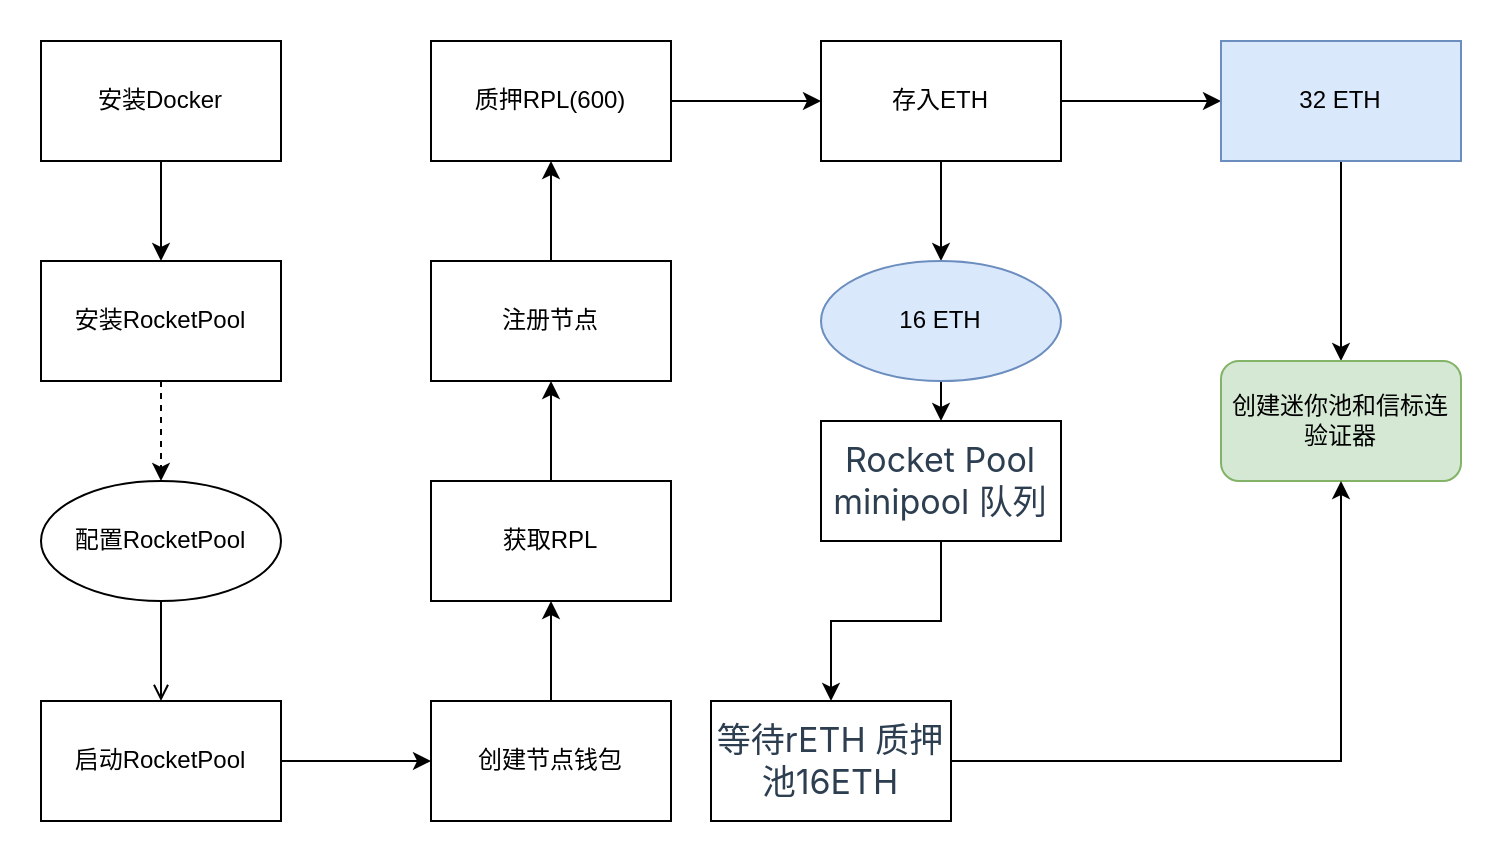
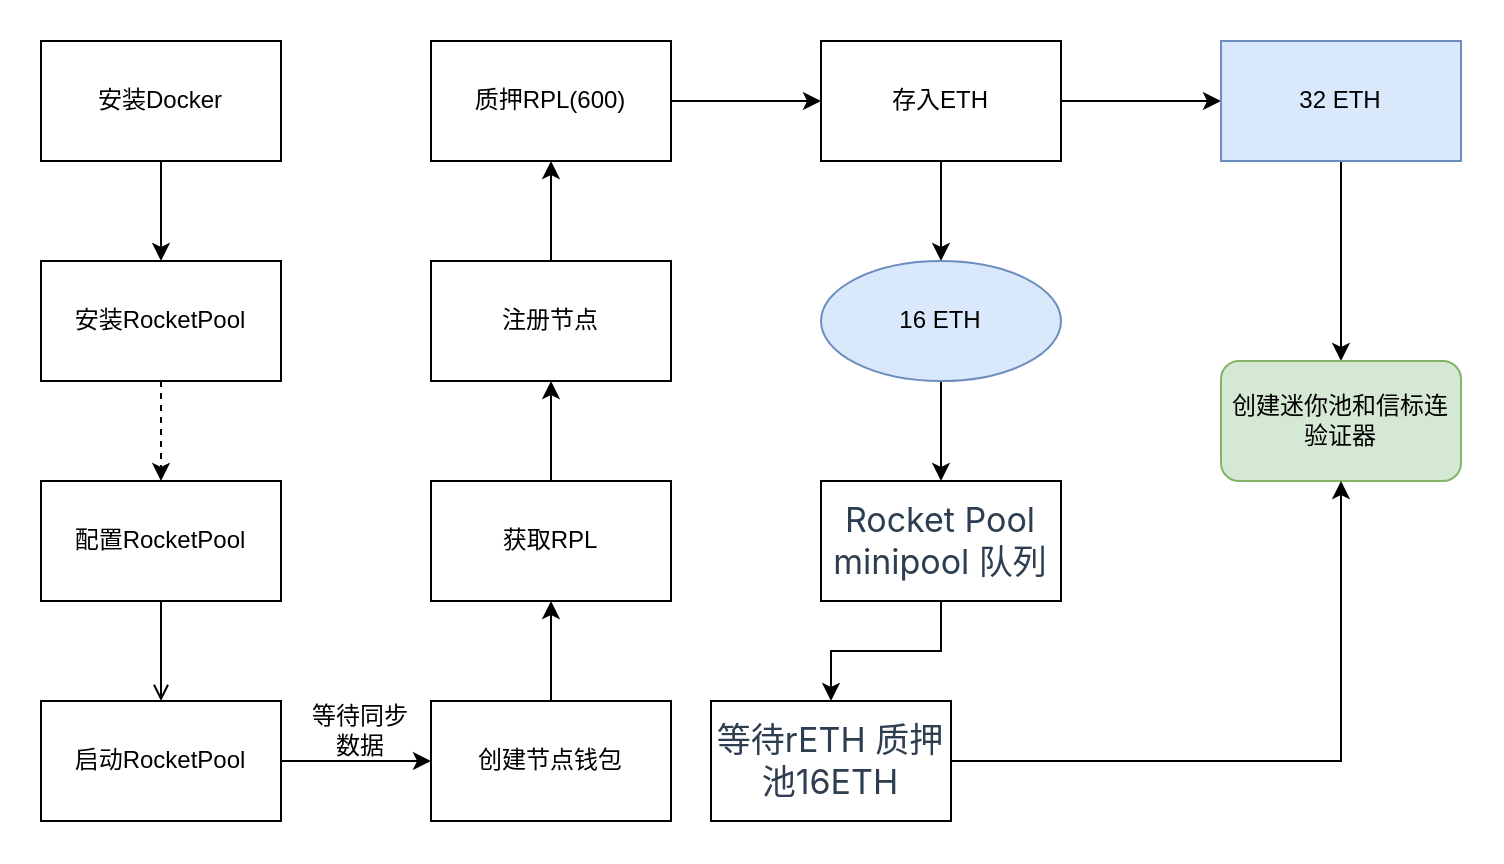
  <mxCell id="0" />
  <mxCell id="1" parent="0" />
  <mxCell id="2" style="edgeStyle=orthogonalEdgeStyle;rounded=0;orthogonalLoop=1;jettySize=auto;html=1;exitX=0.5;exitY=1;exitDx=0;exitDy=0;entryX=0.5;entryY=0;entryDx=0;entryDy=0;" edge="1" parent="1" source="3" target="5"><mxGeometry relative="1" as="geometry"><mxPoint x="80" y="110" as="targetPoint" /></mxGeometry></mxCell>
  <mxCell id="3" value="安装Docker" style="rounded=0;whiteSpace=wrap;html=1;" vertex="1" parent="1"><mxGeometry x="20" y="20" width="120" height="60" as="geometry" /></mxCell>
  <mxCell id="4" style="edgeStyle=orthogonalEdgeStyle;rounded=0;orthogonalLoop=1;jettySize=auto;html=1;exitX=0.5;exitY=1;exitDx=0;exitDy=0;dashed=1;" edge="1" parent="1" source="5" target="7"><mxGeometry relative="1" as="geometry" /></mxCell>
  <mxCell id="5" value="安装RocketPool" style="rounded=0;whiteSpace=wrap;html=1;" vertex="1" parent="1"><mxGeometry x="20" y="130" width="120" height="60" as="geometry" /></mxCell>
  <mxCell id="6" style="edgeStyle=orthogonalEdgeStyle;rounded=0;orthogonalLoop=1;jettySize=auto;html=1;exitX=0.5;exitY=1;exitDx=0;exitDy=0;endArrow=open;" edge="1" parent="1" source="7" target="9"><mxGeometry relative="1" as="geometry" /></mxCell>
- <mxCell id="7" value="配置RocketPool" style="ellipse;whiteSpace=wrap;html=1;" vertex="1" parent="1"><mxGeometry x="20" y="240" width="120" height="60" as="geometry" /></mxCell>
+ <mxCell id="7" value="配置RocketPool" style="rounded=0;whiteSpace=wrap;html=1;" vertex="1" parent="1"><mxGeometry x="20" y="240" width="120" height="60" as="geometry" /></mxCell>
  <mxCell id="8" style="edgeStyle=orthogonalEdgeStyle;rounded=0;orthogonalLoop=1;jettySize=auto;html=1;exitX=1;exitY=0.5;exitDx=0;exitDy=0;entryX=0;entryY=0.5;entryDx=0;entryDy=0;" edge="1" parent="1" source="9" target="11"><mxGeometry relative="1" as="geometry" /></mxCell>
  <mxCell id="9" value="启动RocketPool" style="rounded=0;whiteSpace=wrap;html=1;" vertex="1" parent="1"><mxGeometry x="20" y="350" width="120" height="60" as="geometry" /></mxCell>
  <mxCell id="10" style="edgeStyle=orthogonalEdgeStyle;rounded=0;orthogonalLoop=1;jettySize=auto;html=1;exitX=0.5;exitY=0;exitDx=0;exitDy=0;entryX=0.5;entryY=1;entryDx=0;entryDy=0;" edge="1" parent="1" source="11" target="13"><mxGeometry relative="1" as="geometry" /></mxCell>
  <mxCell id="11" value="创建节点钱包" style="rounded=0;whiteSpace=wrap;html=1;" vertex="1" parent="1"><mxGeometry x="215" y="350" width="120" height="60" as="geometry" /></mxCell>
  <mxCell id="12" style="edgeStyle=orthogonalEdgeStyle;rounded=0;orthogonalLoop=1;jettySize=auto;html=1;exitX=0.5;exitY=0;exitDx=0;exitDy=0;entryX=0.5;entryY=1;entryDx=0;entryDy=0;" edge="1" parent="1" source="13" target="21"><mxGeometry relative="1" as="geometry" /></mxCell>
  <mxCell id="13" value="获取RPL" style="rounded=0;whiteSpace=wrap;html=1;" vertex="1" parent="1"><mxGeometry x="215" y="240" width="120" height="60" as="geometry" /></mxCell>
  <mxCell id="14" style="edgeStyle=orthogonalEdgeStyle;rounded=0;orthogonalLoop=1;jettySize=auto;html=1;exitX=1;exitY=0.5;exitDx=0;exitDy=0;entryX=0;entryY=0.5;entryDx=0;entryDy=0;" edge="1" parent="1" source="15" target="19"><mxGeometry relative="1" as="geometry" /></mxCell>
  <mxCell id="15" value="质押RPL(600)" style="rounded=0;whiteSpace=wrap;html=1;" vertex="1" parent="1"><mxGeometry x="215" y="20" width="120" height="60" as="geometry" /></mxCell>
+ <mxCell id="16" value="等待同步数据" style="text;html=1;strokeColor=none;fillColor=none;align=center;verticalAlign=middle;whiteSpace=wrap;rounded=0;" vertex="1" parent="1"><mxGeometry x="150" y="350" width="60" height="30" as="geometry" /></mxCell>
  <mxCell id="17" style="edgeStyle=orthogonalEdgeStyle;rounded=0;orthogonalLoop=1;jettySize=auto;html=1;exitX=0.5;exitY=1;exitDx=0;exitDy=0;entryX=0.5;entryY=0;entryDx=0;entryDy=0;" edge="1" parent="1" source="19" target="23"><mxGeometry relative="1" as="geometry" /></mxCell>
  <mxCell id="18" style="edgeStyle=orthogonalEdgeStyle;rounded=0;orthogonalLoop=1;jettySize=auto;html=1;exitX=1;exitY=0.5;exitDx=0;exitDy=0;" edge="1" parent="1" source="19" target="25"><mxGeometry relative="1" as="geometry" /></mxCell>
  <mxCell id="19" value="存入ETH" style="rounded=0;whiteSpace=wrap;html=1;" vertex="1" parent="1"><mxGeometry x="410" y="20" width="120" height="60" as="geometry" /></mxCell>
  <mxCell id="20" style="edgeStyle=orthogonalEdgeStyle;rounded=0;orthogonalLoop=1;jettySize=auto;html=1;exitX=0.5;exitY=0;exitDx=0;exitDy=0;entryX=0.5;entryY=1;entryDx=0;entryDy=0;" edge="1" parent="1" source="21" target="15"><mxGeometry relative="1" as="geometry" /></mxCell>
  <mxCell id="21" value="注册节点" style="rounded=0;whiteSpace=wrap;html=1;" vertex="1" parent="1"><mxGeometry x="215" y="130" width="120" height="60" as="geometry" /></mxCell>
  <mxCell id="22" style="edgeStyle=orthogonalEdgeStyle;rounded=0;orthogonalLoop=1;jettySize=auto;html=1;exitX=0.5;exitY=1;exitDx=0;exitDy=0;entryX=0.5;entryY=0;entryDx=0;entryDy=0;" edge="1" parent="1" source="23" target="27"><mxGeometry relative="1" as="geometry" /></mxCell>
  <mxCell id="23" value="16 ETH" style="ellipse;whiteSpace=wrap;html=1;fillColor=#dae8fc;strokeColor=#6c8ebf;" vertex="1" parent="1"><mxGeometry x="410" y="130" width="120" height="60" as="geometry" /></mxCell>
  <mxCell id="24" style="edgeStyle=orthogonalEdgeStyle;rounded=0;orthogonalLoop=1;jettySize=auto;html=1;exitX=0.5;exitY=1;exitDx=0;exitDy=0;entryX=0.5;entryY=0;entryDx=0;entryDy=0;" edge="1" parent="1" source="25" target="28"><mxGeometry relative="1" as="geometry" /></mxCell>
  <mxCell id="25" value="32 ETH" style="rounded=0;whiteSpace=wrap;html=1;fillColor=#dae8fc;strokeColor=#6c8ebf;" vertex="1" parent="1"><mxGeometry x="610" y="20" width="120" height="60" as="geometry" /></mxCell>
  <mxCell id="26" style="edgeStyle=orthogonalEdgeStyle;rounded=0;orthogonalLoop=1;jettySize=auto;html=1;exitX=0.5;exitY=1;exitDx=0;exitDy=0;" edge="1" parent="1" source="27" target="30"><mxGeometry relative="1" as="geometry" /></mxCell>
- <mxCell id="27" value="&lt;span style=&quot;color: rgb(44, 62, 80); font-family: -apple-system, BlinkMacSystemFont, &amp;quot;Segoe UI&amp;quot;, Roboto, Oxygen, Ubuntu, Cantarell, &amp;quot;Fira Sans&amp;quot;, &amp;quot;Droid Sans&amp;quot;, &amp;quot;Helvetica Neue&amp;quot;, sans-serif; font-size: 17px; text-align: start; background-color: rgb(255, 255, 255);&quot;&gt;Rocket Pool minipool 队列&lt;/span&gt;" style="rounded=0;whiteSpace=wrap;html=1;" vertex="1" parent="1"><mxGeometry x="410" y="210" width="120" height="60" as="geometry" /></mxCell>
+ <mxCell id="27" value="&lt;span style=&quot;color: rgb(44, 62, 80); font-family: -apple-system, BlinkMacSystemFont, &amp;quot;Segoe UI&amp;quot;, Roboto, Oxygen, Ubuntu, Cantarell, &amp;quot;Fira Sans&amp;quot;, &amp;quot;Droid Sans&amp;quot;, &amp;quot;Helvetica Neue&amp;quot;, sans-serif; font-size: 17px; text-align: start; background-color: rgb(255, 255, 255);&quot;&gt;Rocket Pool minipool 队列&lt;/span&gt;" style="rounded=0;whiteSpace=wrap;html=1;" vertex="1" parent="1"><mxGeometry x="410" y="240" width="120" height="60" as="geometry" /></mxCell>
  <mxCell id="28" value="创建迷你池和信标连验证器" style="whiteSpace=wrap;html=1;labelBackgroundColor=none;fillColor=#d5e8d4;strokeColor=#82b366;rounded=1;" vertex="1" parent="1"><mxGeometry x="610" y="180" width="120" height="60" as="geometry" /></mxCell>
  <mxCell id="29" style="edgeStyle=orthogonalEdgeStyle;rounded=0;orthogonalLoop=1;jettySize=auto;html=1;exitX=1;exitY=0.5;exitDx=0;exitDy=0;entryX=0.5;entryY=1;entryDx=0;entryDy=0;" edge="1" parent="1" source="30" target="28"><mxGeometry relative="1" as="geometry" /></mxCell>
  <mxCell id="30" value="&lt;span style=&quot;color: rgb(44, 62, 80); font-family: -apple-system, BlinkMacSystemFont, &amp;quot;Segoe UI&amp;quot;, Roboto, Oxygen, Ubuntu, Cantarell, &amp;quot;Fira Sans&amp;quot;, &amp;quot;Droid Sans&amp;quot;, &amp;quot;Helvetica Neue&amp;quot;, sans-serif; font-size: 17px; text-align: start; background-color: rgb(255, 255, 255);&quot;&gt;等待rETH 质押池16ETH&lt;/span&gt;" style="rounded=0;whiteSpace=wrap;html=1;" vertex="1" parent="1"><mxGeometry x="355" y="350" width="120" height="60" as="geometry" /></mxCell>
